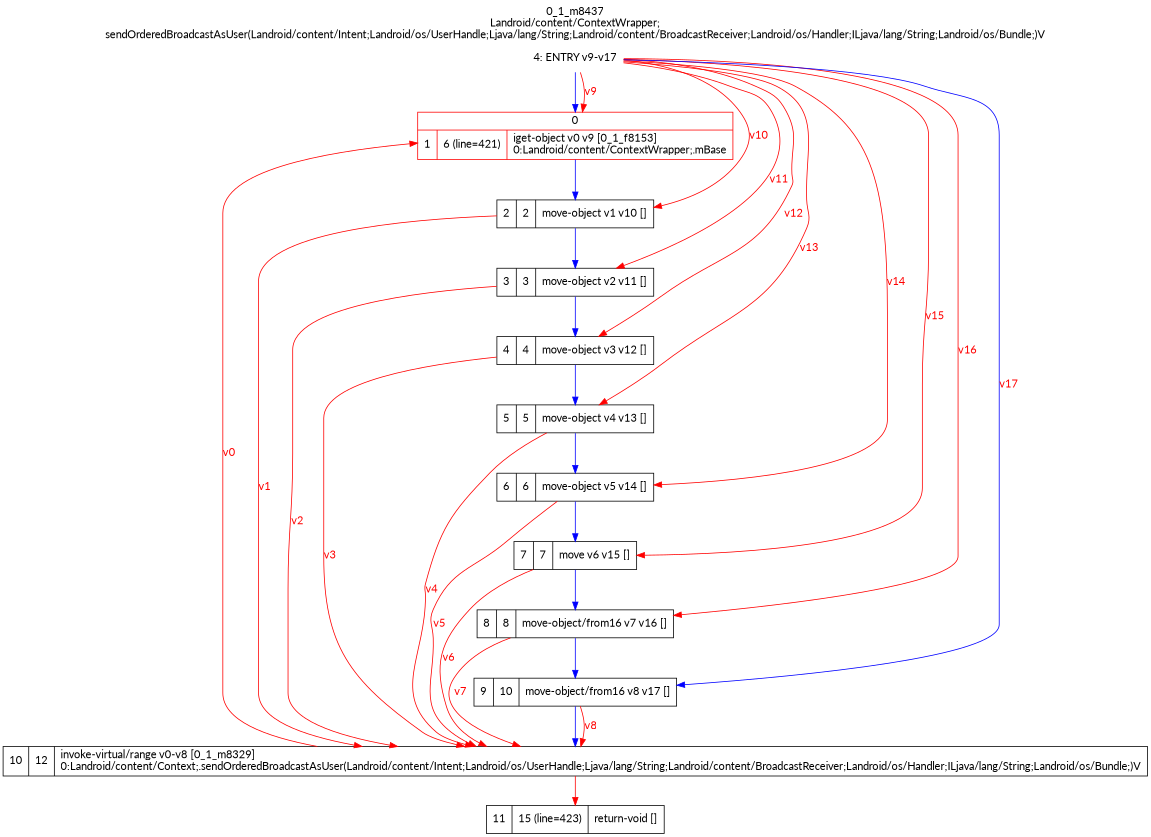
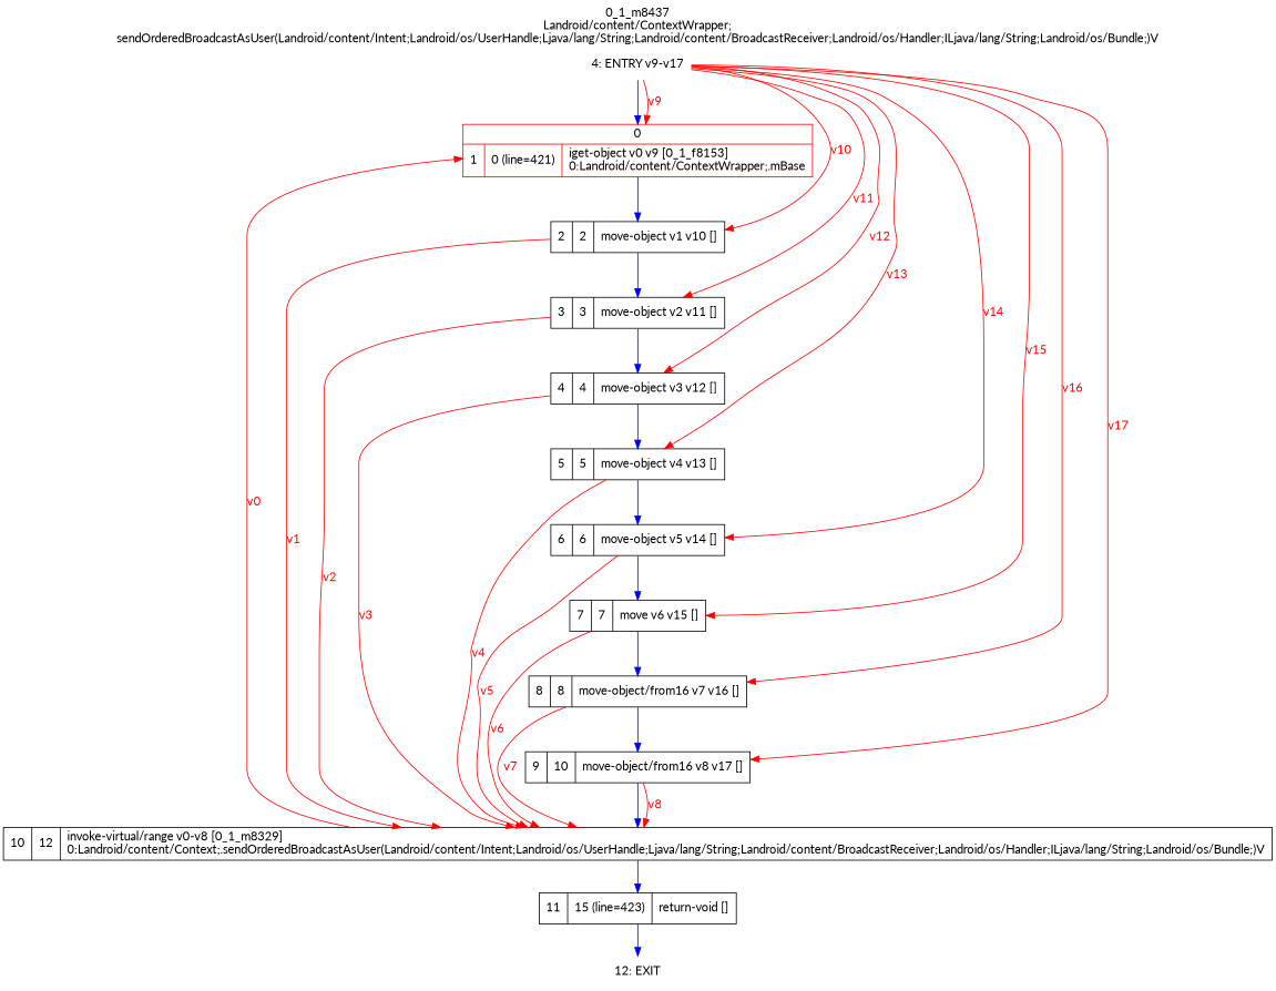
  digraph {
    fontname=Lato
    label="0_1_m8437\nLandroid/content/ContextWrapper;\nsendOrderedBroadcastAsUser(Landroid/content/Intent;Landroid/os/UserHandle;Ljava/lang/String;Landroid/content/BroadcastReceiver;Landroid/os/Handler;ILjava/lang/String;Landroid/os/Bundle;)V"
    labelloc=t
    rankdir=UD
    node [fontname=Lato shape=record]
    edge [color=red fontcolor=red fontname=Lato]
    n1 [label="4: ENTRY v9-v17" shape=plaintext]
-   n2 [color=red label="{0|{1|6 (line=421)|iget-object v0 v9 [0_1_f8153]\l0:Landroid/content/ContextWrapper;.mBase\l}}"]
+   n2 [color=red label="{0|{1|0 (line=421)|iget-object v0 v9 [0_1_f8153]\l0:Landroid/content/ContextWrapper;.mBase\l}}"]
    n3 [label="2|2|move-object v1 v10 []\l"]
    n4 [label="3|3|move-object v2 v11 []\l"]
    n5 [label="4|4|move-object v3 v12 []\l"]
    n6 [label="5|5|move-object v4 v13 []\l"]
    n7 [label="6|6|move-object v5 v14 []\l"]
    n8 [label="7|7|move v6 v15 []\l"]
    n9 [label="8|8|move-object/from16 v7 v16 []\l"]
    n10 [label="9|10|move-object/from16 v8 v17 []\l"]
    n11 [label="10|12|invoke-virtual/range v0-v8 [0_1_m8329]\l0:Landroid/content/Context;.sendOrderedBroadcastAsUser(Landroid/content/Intent;Landroid/os/UserHandle;Ljava/lang/String;Landroid/content/BroadcastReceiver;Landroid/os/Handler;ILjava/lang/String;Landroid/os/Bundle;)V\l"]
    n12 [label="11|15 (line=423)|return-void []\l"]
+   n13 [label="12: EXIT" shape=plaintext]
    n1 -> n2 [color=blue fontcolor=blue weight=100]
    n1 -> n2 [label=v9]
    n1 -> n3 [label=v10]
    n1 -> n4 [label=v11]
    n1 -> n5 [label=v12]
    n1 -> n6 [label=v13]
    n1 -> n7 [label=v14]
    n1 -> n8 [label=v15]
    n1 -> n9 [label=v16]
-   n1 -> n10 [color=blue label=v17]
+   n1 -> n10 [label=v17]
    n2 -> n3 [color=blue fontcolor=blue weight=100]
    n3 -> n4 [color=blue fontcolor=blue weight=100]
    n3 -> n11 [label=v1]
    n4 -> n5 [color=blue fontcolor=blue weight=100]
    n4 -> n11 [label=v2]
    n5 -> n6 [color=blue fontcolor=blue weight=100]
    n5 -> n11 [label=v3]
    n6 -> n7 [color=blue fontcolor=blue weight=100]
    n6 -> n11 [label=v4]
    n7 -> n8 [color=blue fontcolor=blue weight=100]
    n7 -> n11 [label=v5]
    n8 -> n9 [color=blue fontcolor=blue weight=100]
    n8 -> n11 [label=v6]
    n9 -> n10 [color=blue fontcolor=blue weight=100]
    n9 -> n11 [label=v7]
    n10 -> n11 [color=blue fontcolor=blue weight=100]
    n10 -> n11 [label=v8]
    n11 -> n2 [label=v0]
-   n11 -> n12 [fontcolor=blue weight=100]
+   n11 -> n12 [color=blue fontcolor=blue weight=100]
+   n12 -> n13 [color=blue fontcolor=blue weight=100]
  }
